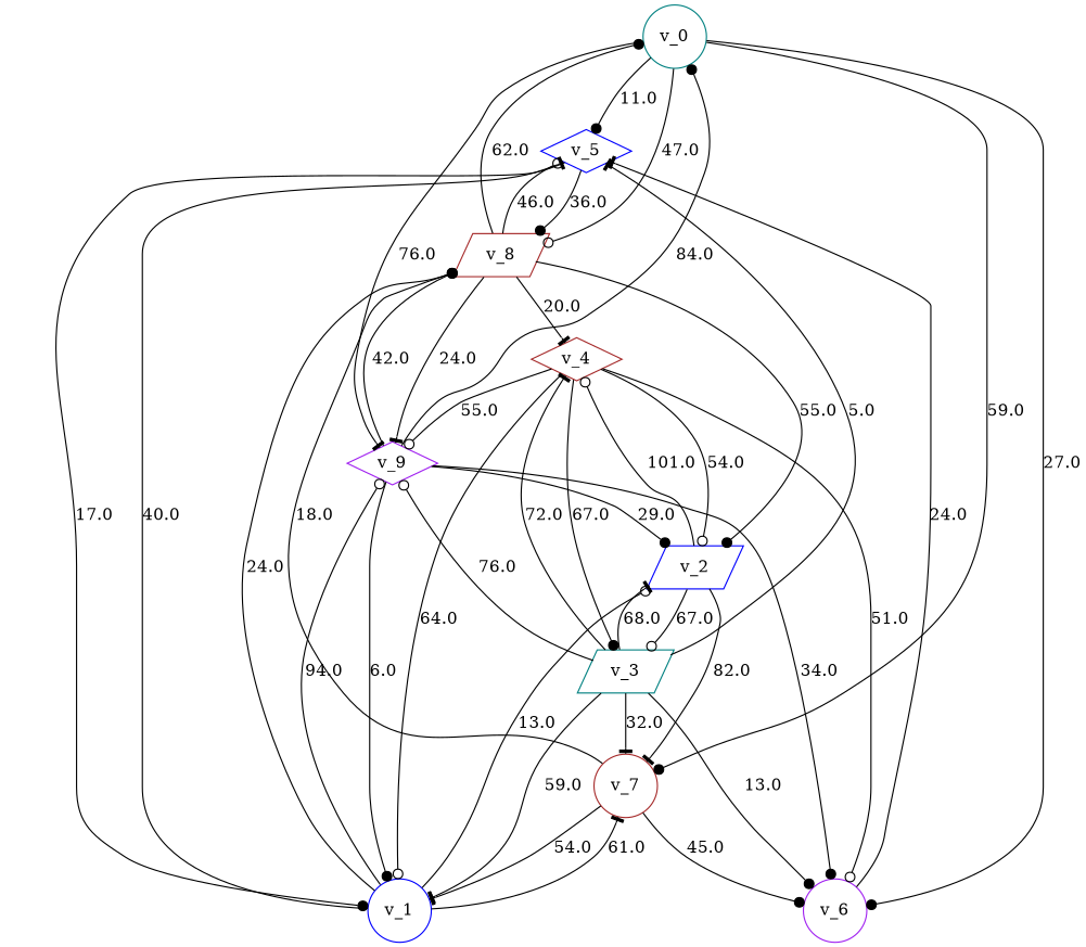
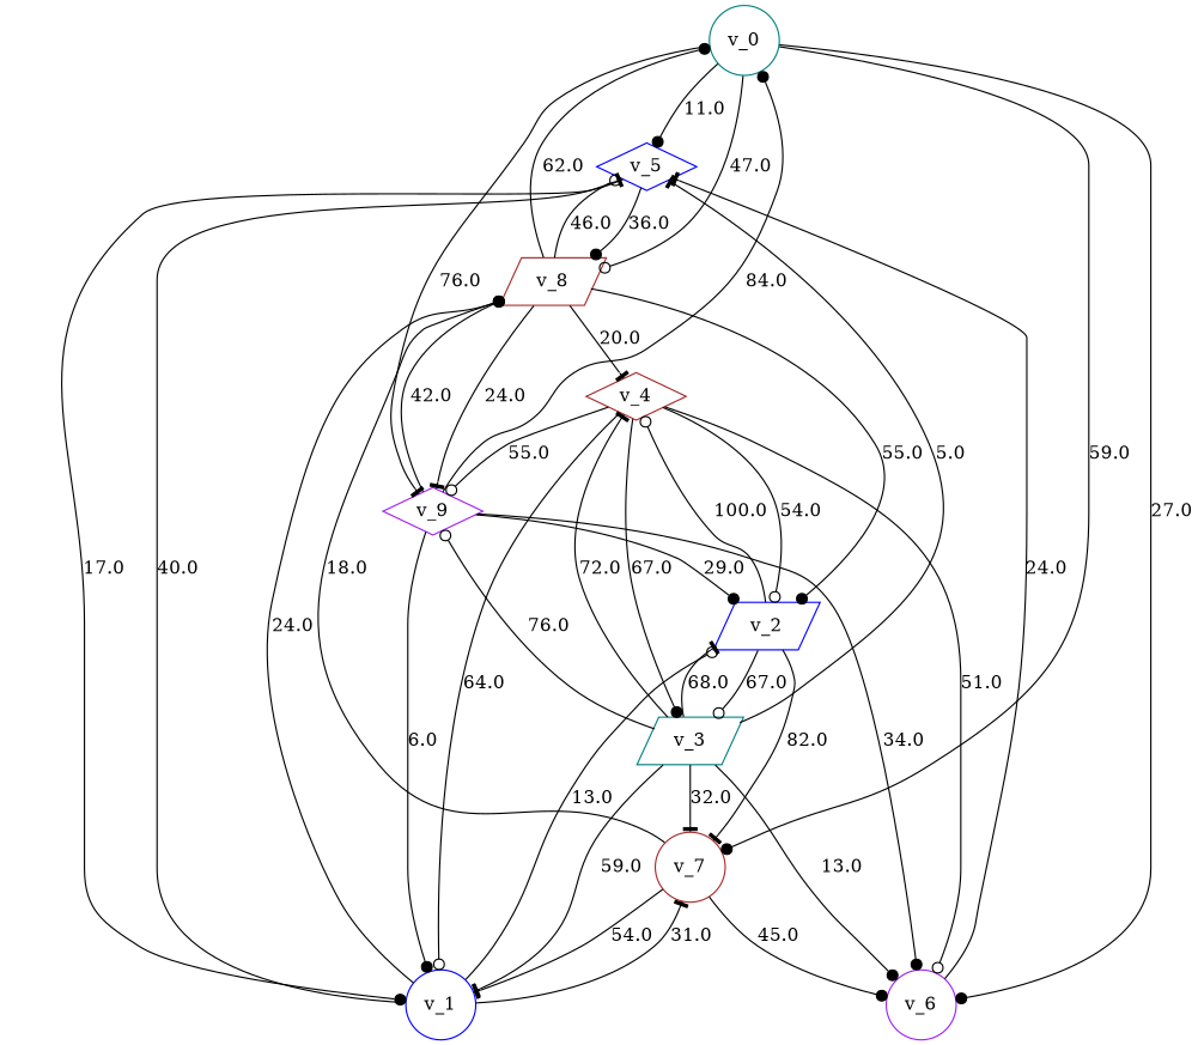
  digraph {
    node [color=blue shape=circle]
    edge [arrowhead=dot]
    n1 [color=teal label=v_0]
    n2 [label=v_5 shape=diamond]
    n3 [color=purple label=v_6]
    n4 [color=brown label=v_7]
    n5 [color=brown label=v_8 shape=parallelogram]
    n6 [color=purple label=v_9 shape=diamond]
    n7 [label=v_1]
    n8 [label=v_2 shape=parallelogram]
    n9 [color=brown label=v_4 shape=diamond]
    n10 [color=teal label=v_3 shape=parallelogram]
    n1 -> n2 [label=11.0]
    n1 -> n3 [label=27.0]
    n1 -> n4 [label=59.0]
    n1 -> n5 [arrowhead=odot label=47.0]
    n1 -> n6 [arrowhead=tee label=76.0]
    n2 -> n5 [label=36.0]
    n2 -> n7 [label=17.0]
    n3 -> n2 [arrowhead=tee label=24.0]
    n4 -> n3 [label=45.0]
    n4 -> n5 [label=18.0]
    n4 -> n7 [arrowhead=tee label=54.0]
    n5 -> n1 [label=62.0]
    n5 -> n2 [arrowhead=odot label=46.0]
    n5 -> n6 [arrowhead=tee label=24.0]
    n5 -> n8 [label=55.0]
    n5 -> n9 [arrowhead=tee label=20.0]
    n6 -> n1 [label=84.0]
    n6 -> n3 [label=34.0]
    n6 -> n5 [arrowhead=odot label=42.0]
    n6 -> n7 [label=6.0]
    n6 -> n8 [label=29.0]
    n7 -> n2 [arrowhead=tee label=40.0]
-   n7 -> n4 [arrowhead=tee label=61.0]
+   n7 -> n4 [arrowhead=tee label=31.0]
    n7 -> n5 [arrowhead=odot label=24.0]
-   n7 -> n6 [arrowhead=odot label=94.0]
    n7 -> n8 [arrowhead=odot label=13.0]
    n8 -> n4 [arrowhead=tee label=82.0]
-   n8 -> n9 [arrowhead=odot label=101.0]
+   n8 -> n9 [arrowhead=odot label=100.0]
    n8 -> n10 [arrowhead=odot label=67.0]
    n9 -> n3 [arrowhead=odot label=51.0]
    n9 -> n6 [arrowhead=odot label=55.0]
    n9 -> n7 [arrowhead=odot label=64.0]
    n9 -> n8 [arrowhead=odot label=54.0]
    n9 -> n10 [label=67.0]
    n10 -> n2 [arrowhead=tee label=5.0]
    n10 -> n3 [label=13.0]
    n10 -> n4 [arrowhead=tee label=32.0]
    n10 -> n6 [arrowhead=odot label=76.0]
    n10 -> n7 [arrowhead=tee label=59.0]
    n10 -> n8 [arrowhead=tee label=68.0]
    n10 -> n9 [arrowhead=tee label=72.0]
  }
